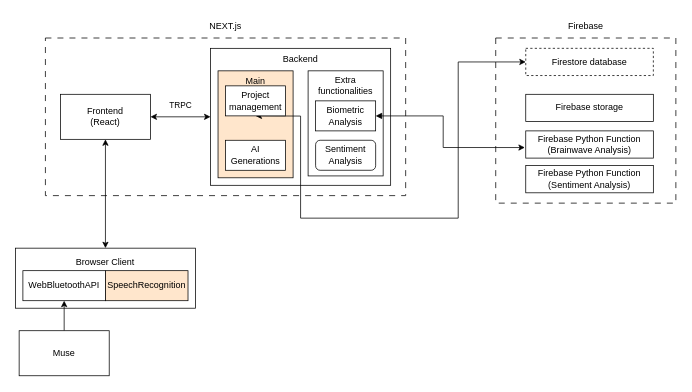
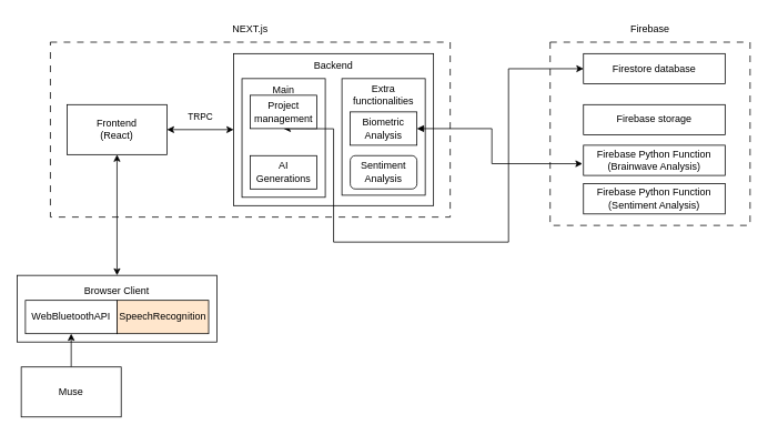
  <mxCell id="0" />
  <mxCell id="1" parent="0" />
  <mxCell id="2" value="" style="rounded=0;whiteSpace=wrap;html=1;fillColor=none;dashed=1;dashPattern=8 8;" vertex="1" parent="1"><mxGeometry x="660" y="50" width="240" height="220" as="geometry" /></mxCell>
  <mxCell id="3" value="" style="rounded=0;whiteSpace=wrap;html=1;fillColor=none;dashed=1;dashPattern=8 8;" vertex="1" parent="1"><mxGeometry x="60" y="50" width="480" height="210" as="geometry" /></mxCell>
  <mxCell id="4" style="edgeStyle=orthogonalEdgeStyle;rounded=0;orthogonalLoop=1;jettySize=auto;html=1;entryX=0.5;entryY=0;entryDx=0;entryDy=0;startArrow=classic;startFill=1;" edge="1" parent="1" source="5" target="18"><mxGeometry relative="1" as="geometry"><Array as="points" /></mxGeometry></mxCell>
  <mxCell id="5" value="Frontend&lt;div&gt;(React)&lt;/div&gt;" style="rounded=0;whiteSpace=wrap;html=1;" vertex="1" parent="1"><mxGeometry x="80" y="125" width="120" height="60" as="geometry" /></mxCell>
  <mxCell id="6" value="" style="rounded=0;whiteSpace=wrap;html=1;" vertex="1" parent="1"><mxGeometry x="280" y="63.75" width="240" height="182.5" as="geometry" /></mxCell>
  <mxCell id="7" value="NEXT.js" style="text;html=1;align=center;verticalAlign=middle;whiteSpace=wrap;rounded=0;" vertex="1" parent="1"><mxGeometry x="270" y="20" width="60" height="30" as="geometry" /></mxCell>
  <mxCell id="8" value="TRPC" style="endArrow=classic;startArrow=classic;html=1;rounded=0;exitX=1;exitY=0.5;exitDx=0;exitDy=0;entryX=0;entryY=0.5;entryDx=0;entryDy=0;" edge="1" parent="1" source="5" target="6"><mxGeometry y="15" width="50" height="50" relative="1" as="geometry"><mxPoint x="260" y="190" as="sourcePoint" /><mxPoint x="310" y="140" as="targetPoint" /><mxPoint as="offset" /></mxGeometry></mxCell>
  <mxCell id="9" value="Backend" style="text;html=1;align=center;verticalAlign=middle;whiteSpace=wrap;rounded=0;" vertex="1" parent="1"><mxGeometry x="370" y="63.75" width="60" height="30" as="geometry" /></mxCell>
- <mxCell id="10" value="Main functionalities&lt;div&gt;&lt;br&gt;&lt;/div&gt;&lt;div&gt;&lt;br&gt;&lt;/div&gt;&lt;div&gt;&lt;br&gt;&lt;/div&gt;&lt;div&gt;&lt;br&gt;&lt;/div&gt;&lt;div&gt;&lt;br&gt;&lt;/div&gt;&lt;div&gt;&lt;br&gt;&lt;/div&gt;&lt;div&gt;&lt;br&gt;&lt;/div&gt;" style="rounded=0;whiteSpace=wrap;html=1;fillColor=#ffe6cc;" vertex="1" parent="1"><mxGeometry x="290" y="93.75" width="100" height="142.5" as="geometry" /></mxCell>
+ <mxCell id="10" value="Main functionalities&lt;div&gt;&lt;br&gt;&lt;/div&gt;&lt;div&gt;&lt;br&gt;&lt;/div&gt;&lt;div&gt;&lt;br&gt;&lt;/div&gt;&lt;div&gt;&lt;br&gt;&lt;/div&gt;&lt;div&gt;&lt;br&gt;&lt;/div&gt;&lt;div&gt;&lt;br&gt;&lt;/div&gt;&lt;div&gt;&lt;br&gt;&lt;/div&gt;" style="rounded=0;whiteSpace=wrap;html=1;" vertex="1" parent="1"><mxGeometry x="290" y="93.75" width="100" height="142.5" as="geometry" /></mxCell>
  <mxCell id="11" value="Extra functionalities&lt;div&gt;&lt;br&gt;&lt;/div&gt;&lt;div&gt;&lt;br&gt;&lt;/div&gt;&lt;div&gt;&lt;br&gt;&lt;/div&gt;&lt;div&gt;&lt;br&gt;&lt;/div&gt;&lt;div&gt;&lt;br&gt;&lt;/div&gt;&lt;div&gt;&lt;br&gt;&lt;/div&gt;&lt;div&gt;&lt;br&gt;&lt;/div&gt;" style="rounded=0;whiteSpace=wrap;html=1;" vertex="1" parent="1"><mxGeometry x="410" y="93.75" width="100" height="140" as="geometry" /></mxCell>
  <mxCell id="12" style="edgeStyle=orthogonalEdgeStyle;rounded=0;orthogonalLoop=1;jettySize=auto;html=1;startArrow=block;startFill=1;entryX=-0.007;entryY=0.612;entryDx=0;entryDy=0;entryPerimeter=0;" edge="1" parent="1" source="13" target="22"><mxGeometry relative="1" as="geometry"><Array as="points"><mxPoint x="590" y="154" /><mxPoint x="590" y="196" /></Array></mxGeometry></mxCell>
  <mxCell id="13" value="Biometric Analysis" style="rounded=0;whiteSpace=wrap;html=1;" vertex="1" parent="1"><mxGeometry x="420" y="133.75" width="80" height="40" as="geometry" /></mxCell>
  <mxCell id="14" value="Sentiment Analysis" style="whiteSpace=wrap;html=1;rounded=1;" vertex="1" parent="1"><mxGeometry x="420" y="186.25" width="80" height="40" as="geometry" /></mxCell>
  <mxCell id="15" style="edgeStyle=orthogonalEdgeStyle;rounded=0;orthogonalLoop=1;jettySize=auto;html=1;entryX=0;entryY=0.5;entryDx=0;entryDy=0;startArrow=classic;startFill=1;" edge="1" parent="1" source="16" target="25"><mxGeometry relative="1" as="geometry"><Array as="points"><mxPoint x="400" y="154" /><mxPoint x="400" y="290" /><mxPoint x="610" y="290" /><mxPoint x="610" y="82" /></Array></mxGeometry></mxCell>
  <mxCell id="16" value="Project management" style="rounded=0;whiteSpace=wrap;html=1;" vertex="1" parent="1"><mxGeometry x="300" y="113.75" width="80" height="40" as="geometry" /></mxCell>
  <mxCell id="17" value="&lt;div&gt;AI Generations&lt;/div&gt;" style="rounded=0;whiteSpace=wrap;html=1;" vertex="1" parent="1"><mxGeometry x="300" y="186.25" width="80" height="40" as="geometry" /></mxCell>
  <mxCell id="18" value="Browser Client&lt;div&gt;&lt;br&gt;&lt;/div&gt;&lt;div&gt;&lt;br&gt;&lt;/div&gt;&lt;div&gt;&lt;br&gt;&lt;/div&gt;" style="rounded=0;whiteSpace=wrap;html=1;" vertex="1" parent="1"><mxGeometry x="20" y="330" width="240" height="80" as="geometry" /></mxCell>
  <mxCell id="19" value="WebBluetoothAPI" style="rounded=0;whiteSpace=wrap;html=1;" vertex="1" parent="1"><mxGeometry x="30" y="360" width="110" height="40" as="geometry" /></mxCell>
  <mxCell id="20" value="" style="edgeStyle=orthogonalEdgeStyle;rounded=0;orthogonalLoop=1;jettySize=auto;html=1;" edge="1" parent="1" source="21" target="19"><mxGeometry relative="1" as="geometry" /></mxCell>
  <mxCell id="21" value="Muse" style="rounded=0;whiteSpace=wrap;html=1;" vertex="1" parent="1"><mxGeometry x="25" y="440" width="120" height="60" as="geometry" /></mxCell>
  <mxCell id="22" value="Firebase Python Function&lt;div&gt;(Brainwave Analysis)&lt;/div&gt;" style="rounded=0;whiteSpace=wrap;html=1;" vertex="1" parent="1"><mxGeometry x="700" y="173.75" width="170" height="36.25" as="geometry" /></mxCell>
  <mxCell id="23" value="SpeechRecognition" style="rounded=0;whiteSpace=wrap;html=1;fillColor=#ffe6cc;" vertex="1" parent="1"><mxGeometry x="140" y="360" width="110" height="40" as="geometry" /></mxCell>
  <mxCell id="24" value="Firebase" style="text;html=1;align=center;verticalAlign=middle;whiteSpace=wrap;rounded=0;" vertex="1" parent="1"><mxGeometry x="750" y="20" width="60" height="30" as="geometry" /></mxCell>
- <mxCell id="25" value="Firestore database" style="rounded=0;whiteSpace=wrap;html=1;dashed=1;" vertex="1" parent="1"><mxGeometry x="700" y="63.75" width="170" height="36.25" as="geometry" /></mxCell>
+ <mxCell id="25" value="Firestore database" style="rounded=0;whiteSpace=wrap;html=1;" vertex="1" parent="1"><mxGeometry x="700" y="63.75" width="170" height="36.25" as="geometry" /></mxCell>
  <mxCell id="26" value="Firebase Python Function&lt;div&gt;(Sentiment Analysis)&lt;/div&gt;" style="rounded=0;whiteSpace=wrap;html=1;" vertex="1" parent="1"><mxGeometry x="700" y="220" width="170" height="36.25" as="geometry" /></mxCell>
  <mxCell id="27" value="Firebase storage" style="rounded=0;whiteSpace=wrap;html=1;" vertex="1" parent="1"><mxGeometry x="700" y="125" width="170" height="36.25" as="geometry" /></mxCell>
